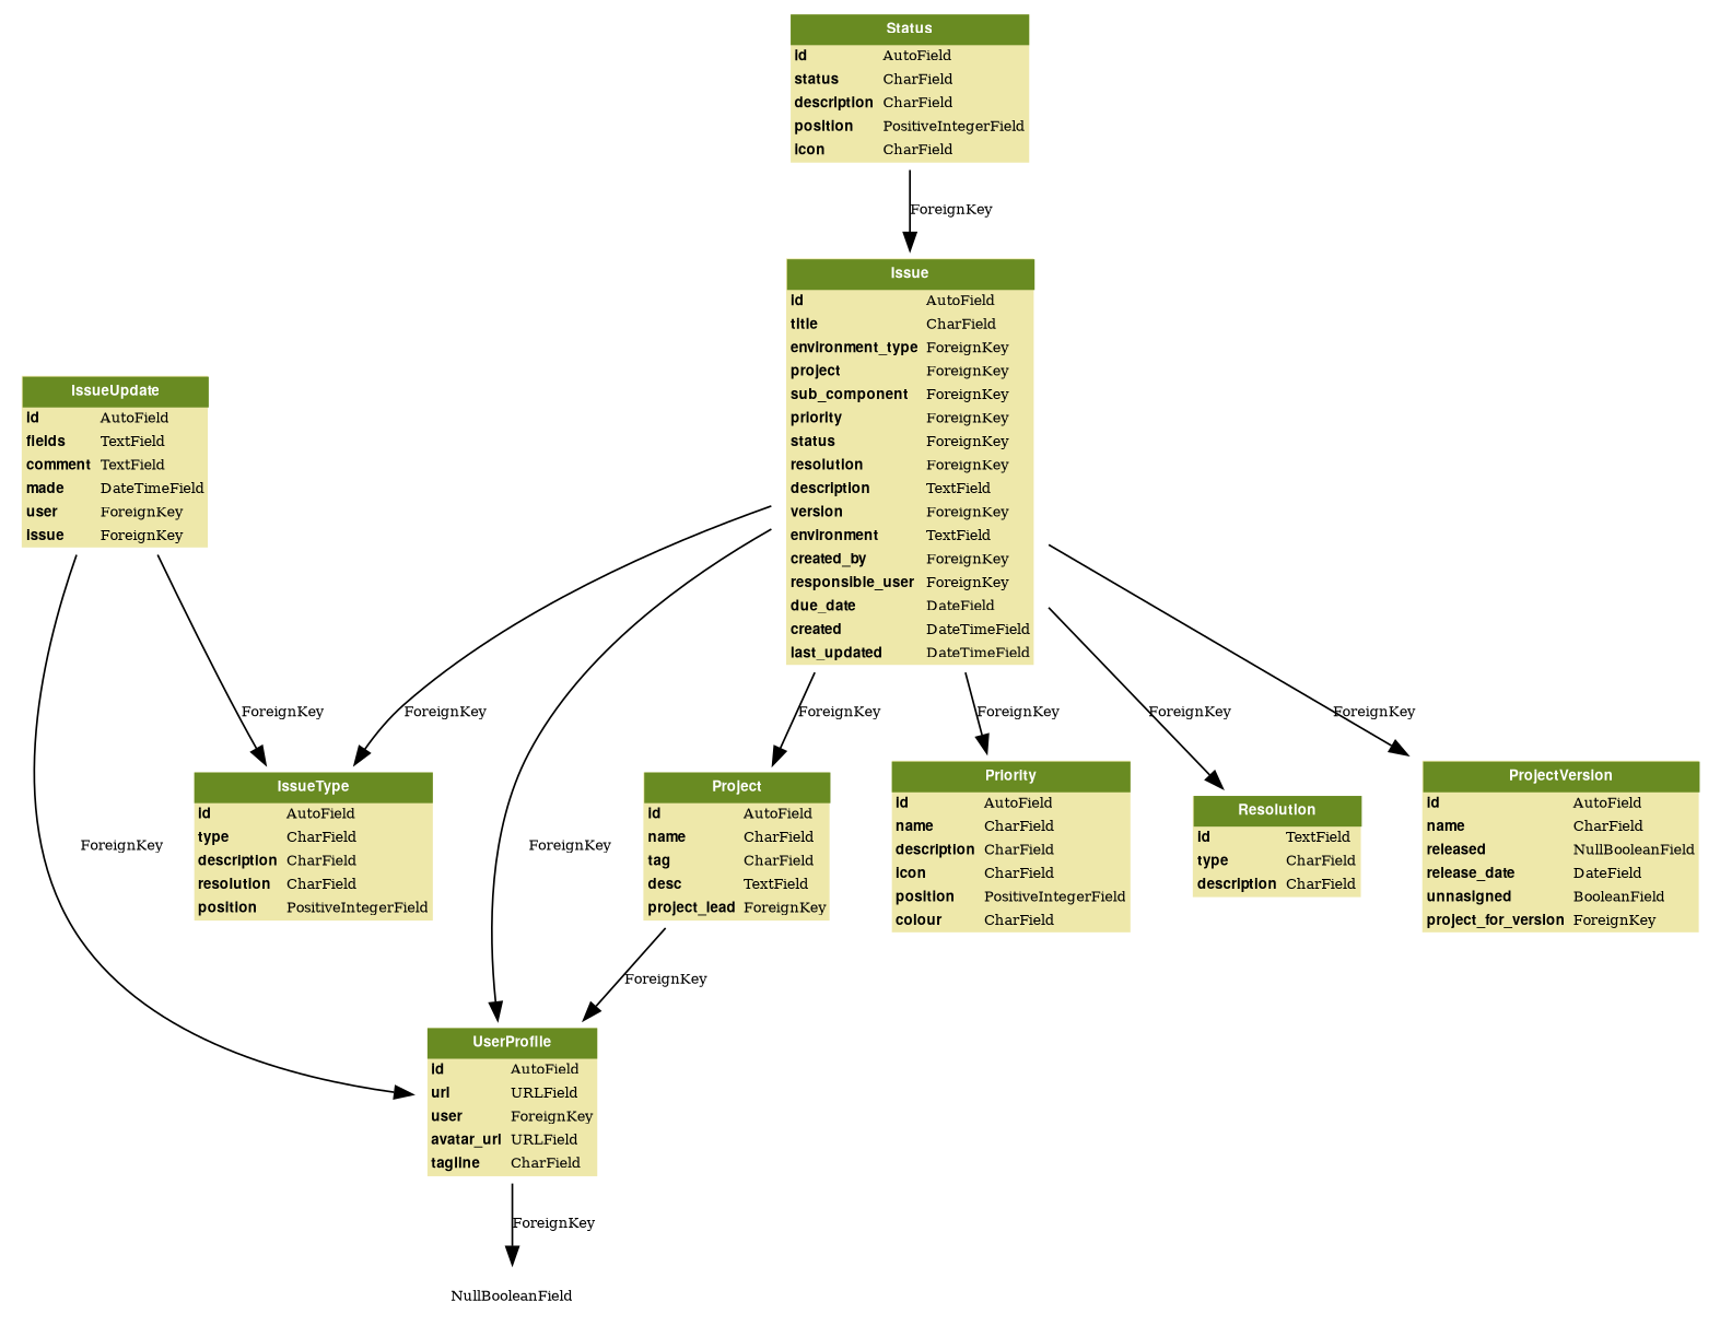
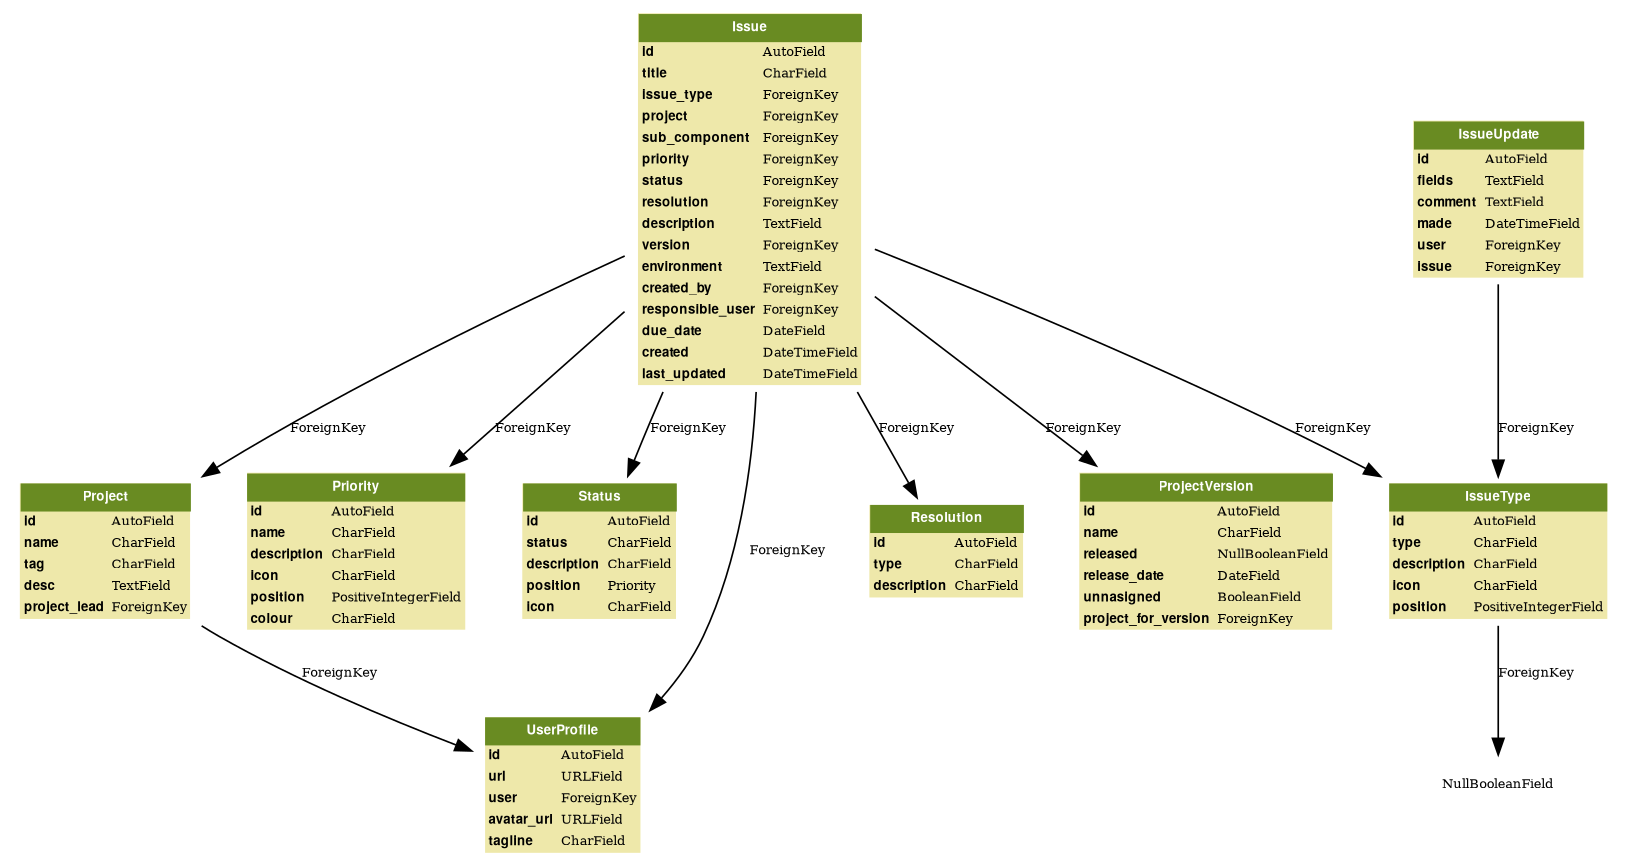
  digraph {
    fontname="DejaVu Serif"
    fontsize=8
    node [fontname="DejaVu Serif" fontsize=8 shape=plaintext]
    edge [fontname="DejaVu Serif" fontsize=8]
    n1 [label=<     <TABLE BGCOLOR="palegoldenrod" BORDER="0" CELLBORDER="0" CELLSPACING="0">      <TR><TD COLSPAN="2" CELLPADDING="4" ALIGN="CENTER" BGCOLOR="olivedrab4"      ><FONT FACE="Helvetica Bold" COLOR="white"      >UserProfile</FONT></TD></TR>            <TR><TD ALIGN="LEFT" BORDER="0"      ><FONT FACE="Helvetica Bold">id</FONT      ></TD>      <TD ALIGN="LEFT">AutoField</TD></TR>            <TR><TD ALIGN="LEFT" BORDER="0"      ><FONT FACE="Helvetica Bold">url</FONT      ></TD>      <TD ALIGN="LEFT">URLField</TD></TR>            <TR><TD ALIGN="LEFT" BORDER="0"      ><FONT FACE="Helvetica Bold">user</FONT      ></TD>      <TD ALIGN="LEFT">ForeignKey</TD></TR>            <TR><TD ALIGN="LEFT" BORDER="0"      ><FONT FACE="Helvetica Bold">avatar_url</FONT      ></TD>      <TD ALIGN="LEFT">URLField</TD></TR>            <TR><TD ALIGN="LEFT" BORDER="0"      ><FONT FACE="Helvetica Bold">tagline</FONT      ></TD>      <TD ALIGN="LEFT">CharField</TD></TR>           </TABLE>     >]
    n2 [label=NullBooleanField]
    n3 [label=<     <TABLE BGCOLOR="palegoldenrod" BORDER="0" CELLBORDER="0" CELLSPACING="0">      <TR><TD COLSPAN="2" CELLPADDING="4" ALIGN="CENTER" BGCOLOR="olivedrab4"      ><FONT FACE="Helvetica Bold" COLOR="white"      >Project</FONT></TD></TR>            <TR><TD ALIGN="LEFT" BORDER="0"      ><FONT FACE="Helvetica Bold">id</FONT      ></TD>      <TD ALIGN="LEFT">AutoField</TD></TR>            <TR><TD ALIGN="LEFT" BORDER="0"      ><FONT FACE="Helvetica Bold">name</FONT      ></TD>      <TD ALIGN="LEFT">CharField</TD></TR>            <TR><TD ALIGN="LEFT" BORDER="0"      ><FONT FACE="Helvetica Bold">tag</FONT      ></TD>      <TD ALIGN="LEFT">CharField</TD></TR>            <TR><TD ALIGN="LEFT" BORDER="0"      ><FONT FACE="Helvetica Bold">desc</FONT      ></TD>      <TD ALIGN="LEFT">TextField</TD></TR>            <TR><TD ALIGN="LEFT" BORDER="0"      ><FONT FACE="Helvetica Bold">project_lead</FONT      ></TD>      <TD ALIGN="LEFT">ForeignKey</TD></TR>           </TABLE>     >]
    n4 [label=<     <TABLE BGCOLOR="palegoldenrod" BORDER="0" CELLBORDER="0" CELLSPACING="0">      <TR><TD COLSPAN="2" CELLPADDING="4" ALIGN="CENTER" BGCOLOR="olivedrab4"      ><FONT FACE="Helvetica Bold" COLOR="white"      >IssueUpdate</FONT></TD></TR>            <TR><TD ALIGN="LEFT" BORDER="0"      ><FONT FACE="Helvetica Bold">id</FONT      ></TD>      <TD ALIGN="LEFT">AutoField</TD></TR>            <TR><TD ALIGN="LEFT" BORDER="0"      ><FONT FACE="Helvetica Bold">fields</FONT      ></TD>      <TD ALIGN="LEFT">TextField</TD></TR>            <TR><TD ALIGN="LEFT" BORDER="0"      ><FONT FACE="Helvetica Bold">comment</FONT      ></TD>      <TD ALIGN="LEFT">TextField</TD></TR>            <TR><TD ALIGN="LEFT" BORDER="0"      ><FONT FACE="Helvetica Bold">made</FONT      ></TD>      <TD ALIGN="LEFT">DateTimeField</TD></TR>            <TR><TD ALIGN="LEFT" BORDER="0"      ><FONT FACE="Helvetica Bold">user</FONT      ></TD>      <TD ALIGN="LEFT">ForeignKey</TD></TR>            <TR><TD ALIGN="LEFT" BORDER="0"      ><FONT FACE="Helvetica Bold">issue</FONT      ></TD>      <TD ALIGN="LEFT">ForeignKey</TD></TR>           </TABLE>     >]
-   n5 [label=<     <TABLE BGCOLOR="palegoldenrod" BORDER="0" CELLBORDER="0" CELLSPACING="0">      <TR><TD COLSPAN="2" CELLPADDING="4" ALIGN="CENTER" BGCOLOR="olivedrab4"      ><FONT FACE="Helvetica Bold" COLOR="white"      >IssueType</FONT></TD></TR>            <TR><TD ALIGN="LEFT" BORDER="0"      ><FONT FACE="Helvetica Bold">id</FONT      ></TD>      <TD ALIGN="LEFT">AutoField</TD></TR>            <TR><TD ALIGN="LEFT" BORDER="0"      ><FONT FACE="Helvetica Bold">type</FONT      ></TD>      <TD ALIGN="LEFT">CharField</TD></TR>            <TR><TD ALIGN="LEFT" BORDER="0"      ><FONT FACE="Helvetica Bold">description</FONT      ></TD>      <TD ALIGN="LEFT">CharField</TD></TR>            <TR><TD ALIGN="LEFT" BORDER="0"      ><FONT FACE="Helvetica Bold">resolution</FONT      ></TD>      <TD ALIGN="LEFT">CharField</TD></TR>            <TR><TD ALIGN="LEFT" BORDER="0"      ><FONT FACE="Helvetica Bold">position</FONT      ></TD>      <TD ALIGN="LEFT">PositiveIntegerField</TD></TR>           </TABLE>     >]
-   n6 [label=<     <TABLE BGCOLOR="palegoldenrod" BORDER="0" CELLBORDER="0" CELLSPACING="0">      <TR><TD COLSPAN="2" CELLPADDING="4" ALIGN="CENTER" BGCOLOR="olivedrab4"      ><FONT FACE="Helvetica Bold" COLOR="white"      >Issue</FONT></TD></TR>            <TR><TD ALIGN="LEFT" BORDER="0"      ><FONT FACE="Helvetica Bold">id</FONT      ></TD>      <TD ALIGN="LEFT">AutoField</TD></TR>            <TR><TD ALIGN="LEFT" BORDER="0"      ><FONT FACE="Helvetica Bold">title</FONT      ></TD>      <TD ALIGN="LEFT">CharField</TD></TR>            <TR><TD ALIGN="LEFT" BORDER="0"      ><FONT FACE="Helvetica Bold">environment_type</FONT      ></TD>      <TD ALIGN="LEFT">ForeignKey</TD></TR>            <TR><TD ALIGN="LEFT" BORDER="0"      ><FONT FACE="Helvetica Bold">project</FONT      ></TD>      <TD ALIGN="LEFT">ForeignKey</TD></TR>            <TR><TD ALIGN="LEFT" BORDER="0"      ><FONT FACE="Helvetica Bold">sub_component</FONT      ></TD>      <TD ALIGN="LEFT">ForeignKey</TD></TR>            <TR><TD ALIGN="LEFT" BORDER="0"      ><FONT FACE="Helvetica Bold">priority</FONT      ></TD>      <TD ALIGN="LEFT">ForeignKey</TD></TR>            <TR><TD ALIGN="LEFT" BORDER="0"      ><FONT FACE="Helvetica Bold">status</FONT      ></TD>      <TD ALIGN="LEFT">ForeignKey</TD></TR>            <TR><TD ALIGN="LEFT" BORDER="0"      ><FONT FACE="Helvetica Bold">resolution</FONT      ></TD>      <TD ALIGN="LEFT">ForeignKey</TD></TR>            <TR><TD ALIGN="LEFT" BORDER="0"      ><FONT FACE="Helvetica Bold">description</FONT      ></TD>      <TD ALIGN="LEFT">TextField</TD></TR>            <TR><TD ALIGN="LEFT" BORDER="0"      ><FONT FACE="Helvetica Bold">version</FONT      ></TD>      <TD ALIGN="LEFT">ForeignKey</TD></TR>            <TR><TD ALIGN="LEFT" BORDER="0"      ><FONT FACE="Helvetica Bold">environment</FONT      ></TD>      <TD ALIGN="LEFT">TextField</TD></TR>            <TR><TD ALIGN="LEFT" BORDER="0"      ><FONT FACE="Helvetica Bold">created_by</FONT      ></TD>      <TD ALIGN="LEFT">ForeignKey</TD></TR>            <TR><TD ALIGN="LEFT" BORDER="0"      ><FONT FACE="Helvetica Bold">responsible_user</FONT      ></TD>      <TD ALIGN="LEFT">ForeignKey</TD></TR>            <TR><TD ALIGN="LEFT" BORDER="0"      ><FONT FACE="Helvetica Bold">due_date</FONT      ></TD>      <TD ALIGN="LEFT">DateField</TD></TR>            <TR><TD ALIGN="LEFT" BORDER="0"      ><FONT FACE="Helvetica Bold">created</FONT      ></TD>      <TD ALIGN="LEFT">DateTimeField</TD></TR>            <TR><TD ALIGN="LEFT" BORDER="0"      ><FONT FACE="Helvetica Bold">last_updated</FONT      ></TD>      <TD ALIGN="LEFT">DateTimeField</TD></TR>           </TABLE>     >]
+   n5 [label=<     <TABLE BGCOLOR="palegoldenrod" BORDER="0" CELLBORDER="0" CELLSPACING="0">      <TR><TD COLSPAN="2" CELLPADDING="4" ALIGN="CENTER" BGCOLOR="olivedrab4"      ><FONT FACE="Helvetica Bold" COLOR="white"      >IssueType</FONT></TD></TR>            <TR><TD ALIGN="LEFT" BORDER="0"      ><FONT FACE="Helvetica Bold">id</FONT      ></TD>      <TD ALIGN="LEFT">AutoField</TD></TR>            <TR><TD ALIGN="LEFT" BORDER="0"      ><FONT FACE="Helvetica Bold">type</FONT      ></TD>      <TD ALIGN="LEFT">CharField</TD></TR>            <TR><TD ALIGN="LEFT" BORDER="0"      ><FONT FACE="Helvetica Bold">description</FONT      ></TD>      <TD ALIGN="LEFT">CharField</TD></TR>            <TR><TD ALIGN="LEFT" BORDER="0"      ><FONT FACE="Helvetica Bold">icon</FONT      ></TD>      <TD ALIGN="LEFT">CharField</TD></TR>            <TR><TD ALIGN="LEFT" BORDER="0"      ><FONT FACE="Helvetica Bold">position</FONT      ></TD>      <TD ALIGN="LEFT">PositiveIntegerField</TD></TR>           </TABLE>     >]
+   n6 [label=<     <TABLE BGCOLOR="palegoldenrod" BORDER="0" CELLBORDER="0" CELLSPACING="0">      <TR><TD COLSPAN="2" CELLPADDING="4" ALIGN="CENTER" BGCOLOR="olivedrab4"      ><FONT FACE="Helvetica Bold" COLOR="white"      >Issue</FONT></TD></TR>            <TR><TD ALIGN="LEFT" BORDER="0"      ><FONT FACE="Helvetica Bold">id</FONT      ></TD>      <TD ALIGN="LEFT">AutoField</TD></TR>            <TR><TD ALIGN="LEFT" BORDER="0"      ><FONT FACE="Helvetica Bold">title</FONT      ></TD>      <TD ALIGN="LEFT">CharField</TD></TR>            <TR><TD ALIGN="LEFT" BORDER="0"      ><FONT FACE="Helvetica Bold">issue_type</FONT      ></TD>      <TD ALIGN="LEFT">ForeignKey</TD></TR>            <TR><TD ALIGN="LEFT" BORDER="0"      ><FONT FACE="Helvetica Bold">project</FONT      ></TD>      <TD ALIGN="LEFT">ForeignKey</TD></TR>            <TR><TD ALIGN="LEFT" BORDER="0"      ><FONT FACE="Helvetica Bold">sub_component</FONT      ></TD>      <TD ALIGN="LEFT">ForeignKey</TD></TR>            <TR><TD ALIGN="LEFT" BORDER="0"      ><FONT FACE="Helvetica Bold">priority</FONT      ></TD>      <TD ALIGN="LEFT">ForeignKey</TD></TR>            <TR><TD ALIGN="LEFT" BORDER="0"      ><FONT FACE="Helvetica Bold">status</FONT      ></TD>      <TD ALIGN="LEFT">ForeignKey</TD></TR>            <TR><TD ALIGN="LEFT" BORDER="0"      ><FONT FACE="Helvetica Bold">resolution</FONT      ></TD>      <TD ALIGN="LEFT">ForeignKey</TD></TR>            <TR><TD ALIGN="LEFT" BORDER="0"      ><FONT FACE="Helvetica Bold">description</FONT      ></TD>      <TD ALIGN="LEFT">TextField</TD></TR>            <TR><TD ALIGN="LEFT" BORDER="0"      ><FONT FACE="Helvetica Bold">version</FONT      ></TD>      <TD ALIGN="LEFT">ForeignKey</TD></TR>            <TR><TD ALIGN="LEFT" BORDER="0"      ><FONT FACE="Helvetica Bold">environment</FONT      ></TD>      <TD ALIGN="LEFT">TextField</TD></TR>            <TR><TD ALIGN="LEFT" BORDER="0"      ><FONT FACE="Helvetica Bold">created_by</FONT      ></TD>      <TD ALIGN="LEFT">ForeignKey</TD></TR>            <TR><TD ALIGN="LEFT" BORDER="0"      ><FONT FACE="Helvetica Bold">responsible_user</FONT      ></TD>      <TD ALIGN="LEFT">ForeignKey</TD></TR>            <TR><TD ALIGN="LEFT" BORDER="0"      ><FONT FACE="Helvetica Bold">due_date</FONT      ></TD>      <TD ALIGN="LEFT">DateField</TD></TR>            <TR><TD ALIGN="LEFT" BORDER="0"      ><FONT FACE="Helvetica Bold">created</FONT      ></TD>      <TD ALIGN="LEFT">DateTimeField</TD></TR>            <TR><TD ALIGN="LEFT" BORDER="0"      ><FONT FACE="Helvetica Bold">last_updated</FONT      ></TD>      <TD ALIGN="LEFT">DateTimeField</TD></TR>           </TABLE>     >]
    n7 [label=<     <TABLE BGCOLOR="palegoldenrod" BORDER="0" CELLBORDER="0" CELLSPACING="0">      <TR><TD COLSPAN="2" CELLPADDING="4" ALIGN="CENTER" BGCOLOR="olivedrab4"      ><FONT FACE="Helvetica Bold" COLOR="white"      >Priority</FONT></TD></TR>            <TR><TD ALIGN="LEFT" BORDER="0"      ><FONT FACE="Helvetica Bold">id</FONT      ></TD>      <TD ALIGN="LEFT">AutoField</TD></TR>            <TR><TD ALIGN="LEFT" BORDER="0"      ><FONT FACE="Helvetica Bold">name</FONT      ></TD>      <TD ALIGN="LEFT">CharField</TD></TR>            <TR><TD ALIGN="LEFT" BORDER="0"      ><FONT FACE="Helvetica Bold">description</FONT      ></TD>      <TD ALIGN="LEFT">CharField</TD></TR>            <TR><TD ALIGN="LEFT" BORDER="0"      ><FONT FACE="Helvetica Bold">icon</FONT      ></TD>      <TD ALIGN="LEFT">CharField</TD></TR>            <TR><TD ALIGN="LEFT" BORDER="0"      ><FONT FACE="Helvetica Bold">position</FONT      ></TD>      <TD ALIGN="LEFT">PositiveIntegerField</TD></TR>            <TR><TD ALIGN="LEFT" BORDER="0"      ><FONT FACE="Helvetica Bold">colour</FONT      ></TD>      <TD ALIGN="LEFT">CharField</TD></TR>           </TABLE>     >]
-   n8 [label=<     <TABLE BGCOLOR="palegoldenrod" BORDER="0" CELLBORDER="0" CELLSPACING="0">      <TR><TD COLSPAN="2" CELLPADDING="4" ALIGN="CENTER" BGCOLOR="olivedrab4"      ><FONT FACE="Helvetica Bold" COLOR="white"      >Status</FONT></TD></TR>            <TR><TD ALIGN="LEFT" BORDER="0"      ><FONT FACE="Helvetica Bold">id</FONT      ></TD>      <TD ALIGN="LEFT">AutoField</TD></TR>            <TR><TD ALIGN="LEFT" BORDER="0"      ><FONT FACE="Helvetica Bold">status</FONT      ></TD>      <TD ALIGN="LEFT">CharField</TD></TR>            <TR><TD ALIGN="LEFT" BORDER="0"      ><FONT FACE="Helvetica Bold">description</FONT      ></TD>      <TD ALIGN="LEFT">CharField</TD></TR>            <TR><TD ALIGN="LEFT" BORDER="0"      ><FONT FACE="Helvetica Bold">position</FONT      ></TD>      <TD ALIGN="LEFT">PositiveIntegerField</TD></TR>            <TR><TD ALIGN="LEFT" BORDER="0"      ><FONT FACE="Helvetica Bold">icon</FONT      ></TD>      <TD ALIGN="LEFT">CharField</TD></TR>           </TABLE>     >]
-   n9 [label=<     <TABLE BGCOLOR="palegoldenrod" BORDER="0" CELLBORDER="0" CELLSPACING="0">      <TR><TD COLSPAN="2" CELLPADDING="4" ALIGN="CENTER" BGCOLOR="olivedrab4"      ><FONT FACE="Helvetica Bold" COLOR="white"      >Resolution</FONT></TD></TR>            <TR><TD ALIGN="LEFT" BORDER="0"      ><FONT FACE="Helvetica Bold">id</FONT      ></TD>      <TD ALIGN="LEFT">TextField</TD></TR>            <TR><TD ALIGN="LEFT" BORDER="0"      ><FONT FACE="Helvetica Bold">type</FONT      ></TD>      <TD ALIGN="LEFT">CharField</TD></TR>            <TR><TD ALIGN="LEFT" BORDER="0"      ><FONT FACE="Helvetica Bold">description</FONT      ></TD>      <TD ALIGN="LEFT">CharField</TD></TR>           </TABLE>     >]
+   n8 [label=<     <TABLE BGCOLOR="palegoldenrod" BORDER="0" CELLBORDER="0" CELLSPACING="0">      <TR><TD COLSPAN="2" CELLPADDING="4" ALIGN="CENTER" BGCOLOR="olivedrab4"      ><FONT FACE="Helvetica Bold" COLOR="white"      >Status</FONT></TD></TR>            <TR><TD ALIGN="LEFT" BORDER="0"      ><FONT FACE="Helvetica Bold">id</FONT      ></TD>      <TD ALIGN="LEFT">AutoField</TD></TR>            <TR><TD ALIGN="LEFT" BORDER="0"      ><FONT FACE="Helvetica Bold">status</FONT      ></TD>      <TD ALIGN="LEFT">CharField</TD></TR>            <TR><TD ALIGN="LEFT" BORDER="0"      ><FONT FACE="Helvetica Bold">description</FONT      ></TD>      <TD ALIGN="LEFT">CharField</TD></TR>            <TR><TD ALIGN="LEFT" BORDER="0"      ><FONT FACE="Helvetica Bold">position</FONT      ></TD>      <TD ALIGN="LEFT">Priority</TD></TR>            <TR><TD ALIGN="LEFT" BORDER="0"      ><FONT FACE="Helvetica Bold">icon</FONT      ></TD>      <TD ALIGN="LEFT">CharField</TD></TR>           </TABLE>     >]
+   n9 [label=<     <TABLE BGCOLOR="palegoldenrod" BORDER="0" CELLBORDER="0" CELLSPACING="0">      <TR><TD COLSPAN="2" CELLPADDING="4" ALIGN="CENTER" BGCOLOR="olivedrab4"      ><FONT FACE="Helvetica Bold" COLOR="white"      >Resolution</FONT></TD></TR>            <TR><TD ALIGN="LEFT" BORDER="0"      ><FONT FACE="Helvetica Bold">id</FONT      ></TD>      <TD ALIGN="LEFT">AutoField</TD></TR>            <TR><TD ALIGN="LEFT" BORDER="0"      ><FONT FACE="Helvetica Bold">type</FONT      ></TD>      <TD ALIGN="LEFT">CharField</TD></TR>            <TR><TD ALIGN="LEFT" BORDER="0"      ><FONT FACE="Helvetica Bold">description</FONT      ></TD>      <TD ALIGN="LEFT">CharField</TD></TR>           </TABLE>     >]
    n10 [label=<     <TABLE BGCOLOR="palegoldenrod" BORDER="0" CELLBORDER="0" CELLSPACING="0">      <TR><TD COLSPAN="2" CELLPADDING="4" ALIGN="CENTER" BGCOLOR="olivedrab4"      ><FONT FACE="Helvetica Bold" COLOR="white"      >ProjectVersion</FONT></TD></TR>            <TR><TD ALIGN="LEFT" BORDER="0"      ><FONT FACE="Helvetica Bold">id</FONT      ></TD>      <TD ALIGN="LEFT">AutoField</TD></TR>            <TR><TD ALIGN="LEFT" BORDER="0"      ><FONT FACE="Helvetica Bold">name</FONT      ></TD>      <TD ALIGN="LEFT">CharField</TD></TR>            <TR><TD ALIGN="LEFT" BORDER="0"      ><FONT FACE="Helvetica Bold">released</FONT      ></TD>      <TD ALIGN="LEFT">NullBooleanField</TD></TR>            <TR><TD ALIGN="LEFT" BORDER="0"      ><FONT FACE="Helvetica Bold">release_date</FONT      ></TD>      <TD ALIGN="LEFT">DateField</TD></TR>            <TR><TD ALIGN="LEFT" BORDER="0"      ><FONT FACE="Helvetica Bold">unnasigned</FONT      ></TD>      <TD ALIGN="LEFT">BooleanField</TD></TR>            <TR><TD ALIGN="LEFT" BORDER="0"      ><FONT FACE="Helvetica Bold">project_for_version</FONT      ></TD>      <TD ALIGN="LEFT">ForeignKey</TD></TR>           </TABLE>     >]
-   n1 -> n2 [label=ForeignKey]
+   n5 -> n2 [label=ForeignKey]
    n3 -> n1 [label=ForeignKey]
-   n4 -> n1 [label=ForeignKey]
    n4 -> n5 [label=ForeignKey]
    n6 -> n1 [label=ForeignKey]
    n6 -> n3 [label=ForeignKey]
    n6 -> n5 [label=ForeignKey]
    n6 -> n7 [label=ForeignKey]
-   n8 -> n6 [label=ForeignKey]
+   n6 -> n8 [label=ForeignKey]
    n6 -> n9 [label=ForeignKey]
    n6 -> n10 [label=ForeignKey]
  }
